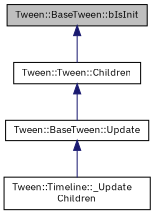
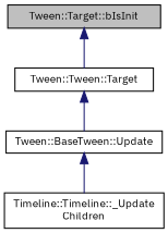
  digraph {
    fontname="IBM Plex Sans"
    rankdir=TB
    node [color=black fontname="IBM Plex Sans" fontsize=10 shape=record]
    edge [color=midnightblue dir=back fontname="IBM Plex Sans" fontsize=10 labelfontname=FreeSans labelfontsize=10 style=solid]
-   n1 [fillcolor=grey75 fontcolor=black height=0.2 label="Tween::BaseTween::bIsInit" style=filled width=0.4]
-   n2 [height=0.2 label="Tween::Tween::Children" width=0.4]
+   n1 [fillcolor=grey75 fontcolor=black height=0.2 label="Tween::Target::bIsInit" style=filled width=0.4]
+   n2 [height=0.2 label="Tween::Tween::Target" width=0.4]
    n3 [height=0.2 label="Tween::BaseTween::Update" width=0.4]
-   n4 [height=0.2 label="Tween::Timeline::_Update\lChildren" width=0.4]
+   n4 [height=0.2 label="Timeline::Timeline::_Update\lChildren" width=0.4]
    n1 -> n2
    n2 -> n3
    n3 -> n4
  }
